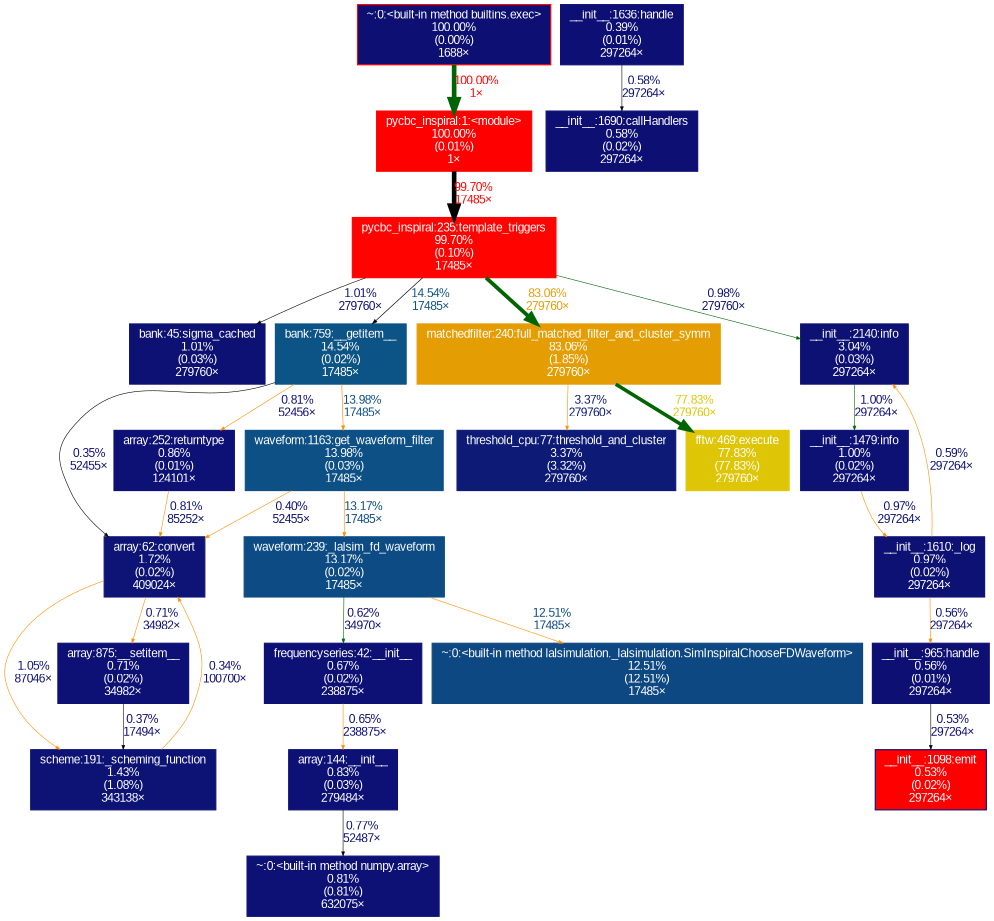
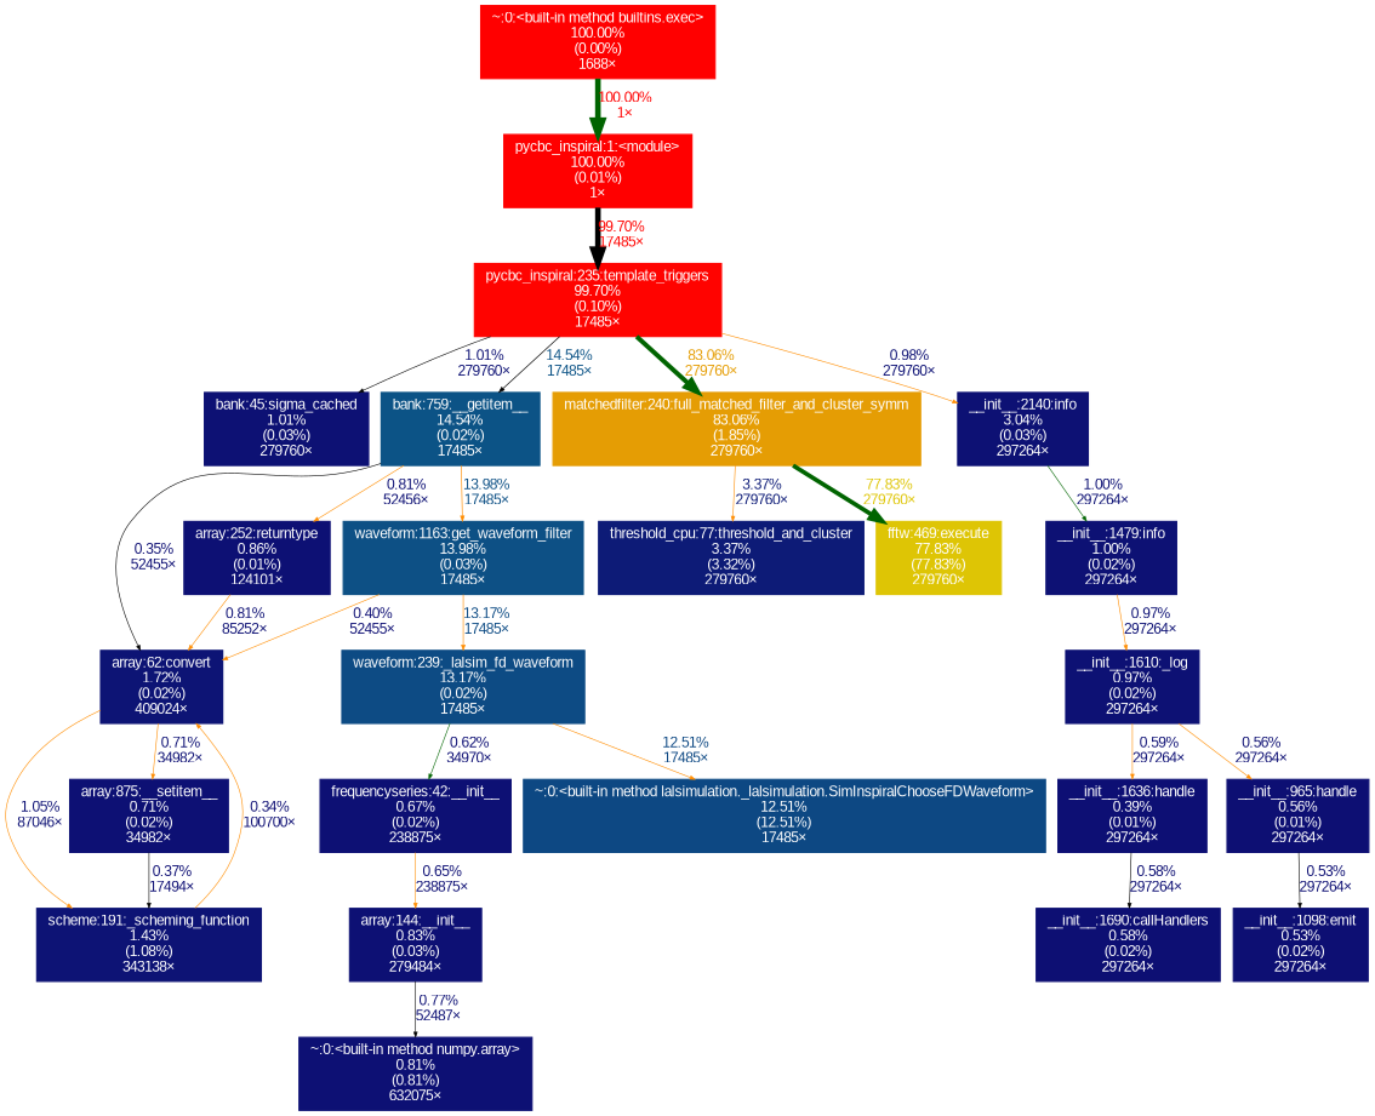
  digraph {
    fontname=Arial
    nodesep=0.125
    ranksep=0.25
    node [color="#0d1074" fontcolor="#ffffff" fontname=Arial fontsize=10.00 shape=box style=filled]
    edge [arrowsize=0.35 color=darkorange fontcolor="#0d1174" fontname=Arial fontsize=10.00 labeldistance=0.50 penwidth=0.50]
    n1 [color="#ff0000" height=0 label="pycbc_inspiral:1:<module>\n100.00%\n(0.01%)\n1×" width=0]
    n2 [color="#ff0300" height=0 label="pycbc_inspiral:235:template_triggers\n99.70%\n(0.10%)\n17485×" width=0]
    n3 [color="#0d1174" height=0 label="bank:45:sigma_cached\n1.01%\n(0.03%)\n279760×" width=0]
    n4 [color="#0c5386" height=0 label="bank:759:__getitem__\n14.54%\n(0.02%)\n17485×" width=0]
    n5 [color="#e59d04" height=0 label="matchedfilter:240:full_matched_filter_and_cluster_symm\n83.06%\n(1.85%)\n279760×" width=0]
    n6 [color="#0d1174" height=0 label="__init__:2140:info\n3.04%\n(0.03%)\n297264×" width=0]
    n7 [color="#0d1475" height=0 label="array:62:convert\n1.72%\n(0.02%)\n409024×" width=0]
    n8 [height=0 label="array:252:returntype\n0.86%\n(0.01%)\n124101×" width=0]
    n9 [color="#0d5085" height=0 label="waveform:1163:get_waveform_filter\n13.98%\n(0.03%)\n17485×" width=0]
    n10 [color="#0d1b77" height=0 label="threshold_cpu:77:threshold_and_cluster\n3.37%\n(3.32%)\n279760×" width=0]
    n11 [color="#dec505" height=0 label="fftw:469:execute\n77.83%\n(77.83%)\n279760×" width=0]
    n12 [color="#0d1174" height=0 label="__init__:1479:info\n1.00%\n(0.02%)\n297264×" width=0]
    n13 [height=0 label="~:0:<built-in method numpy.array>\n0.81%\n(0.81%)\n632075×" width=0]
-   n14 [color="#ff0000" height=0 label="~:0:<built-in method builtins.exec>\n100.00%\n(0.00%)\n1688×" width=0 fillcolor="#0d0f73"]
-   n15 [color="#0d0f73" height=0 label="__init__:1098:emit\n0.53%\n(0.02%)\n297264×" width=0 fillcolor="#ff0000"]
+   n14 [color="#ff0000" height=0 label="~:0:<built-in method builtins.exec>\n100.00%\n(0.00%)\n1688×" width=0]
+   n15 [color="#0d0f73" height=0 label="__init__:1098:emit\n0.53%\n(0.02%)\n297264×" width=0]
    n16 [color="#0d1375" height=0 label="scheme:191:_scheming_function\n1.43%\n(1.08%)\n343138×" width=0]
    n17 [height=0 label="array:875:__setitem__\n0.71%\n(0.02%)\n34982×" width=0]
    n18 [height=0 label="array:144:__init__\n0.83%\n(0.03%)\n279484×" width=0]
    n19 [color="#0d4b84" height=0 label="waveform:239:_lalsim_fd_waveform\n13.17%\n(0.02%)\n17485×" width=0]
    n20 [height=0 label="frequencyseries:42:__init__\n0.67%\n(0.02%)\n238875×" width=0]
    n21 [color="#0d4883" height=0 label="~:0:<built-in method lalsimulation._lalsimulation.SimInspiralChooseFDWaveform>\n12.51%\n(12.51%)\n17485×" width=0]
    n22 [color="#0d1174" height=0 label="__init__:1610:_log\n0.97%\n(0.02%)\n297264×" width=0]
    n23 [color="#0d0f74" height=0 label="__init__:1636:handle\n0.39%\n(0.01%)\n297264×" width=0]
    n24 [color="#0d0f73" height=0 label="__init__:965:handle\n0.56%\n(0.01%)\n297264×" width=0]
    n25 [color="#0d0f73" height=0 label="__init__:1690:callHandlers\n0.58%\n(0.02%)\n297264×" width=0]
    n1 -> n2 [arrowsize=1.00 color=black fontcolor="#ff0300" label="99.70%\n17485×" labeldistance=3.99 penwidth=3.99]
    n2 -> n3 [color=black label="1.01%\n279760×"]
    n2 -> n4 [arrowsize=0.38 color=black fontcolor="#0c5386" label="14.54%\n17485×" labeldistance=0.58 penwidth=0.58]
    n2 -> n5 [arrowsize=0.91 color=darkgreen fontcolor="#e59d04" label="83.06%\n279760×" labeldistance=3.32 penwidth=3.32]
-   n2 -> n6 [color=darkgreen label="0.98%\n279760×"]
+   n2 -> n6 [label="0.98%\n279760×"]
    n4 -> n7 [color=black fontcolor="#0d0e73" label="0.35%\n52455×"]
    n4 -> n8 [fontcolor="#0d1074" label="0.81%\n52456×"]
    n4 -> n9 [arrowsize=0.37 fontcolor="#0d5085" label="13.98%\n17485×" labeldistance=0.56 penwidth=0.56]
    n5 -> n10 [fontcolor="#0d1b77" label="3.37%\n279760×"]
    n5 -> n11 [arrowsize=0.88 color=darkgreen fontcolor="#dec505" label="77.83%\n279760×" labeldistance=3.11 penwidth=3.11]
    n6 -> n12 [color=darkgreen label="1.00%\n297264×"]
    n7 -> n16 [label="1.05%\n87046×"]
    n7 -> n17 [fontcolor="#0d1074" label="0.71%\n34982×"]
    n8 -> n7 [fontcolor="#0d1074" label="0.81%\n85252×"]
    n9 -> n7 [fontcolor="#0d0e73" label="0.40%\n52455×"]
    n9 -> n19 [arrowsize=0.36 fontcolor="#0d4b84" label="13.17%\n17485×" labeldistance=0.53 penwidth=0.53]
    n12 -> n22 [label="0.97%\n297264×"]
    n14 -> n1 [arrowsize=1.00 color=darkgreen fontcolor="#ff0000" label="100.00%\n1×" labeldistance=4.00 penwidth=4.00]
    n16 -> n7 [fontcolor="#0d0e73" label="0.34%\n100700×"]
    n17 -> n16 [color=black fontcolor="#0d0e73" label="0.37%\n17494×"]
    n18 -> n13 [color=black fontcolor="#0d1074" label="0.77%\n52487×"]
    n19 -> n20 [color=darkgreen fontcolor="#0d0f74" label="0.62%\n34970×"]
    n19 -> n21 [fontcolor="#0d4883" label="12.51%\n17485×"]
    n20 -> n18 [fontcolor="#0d0f74" label="0.65%\n238875×"]
-   n22 -> n6 [fontcolor="#0d0f74" label="0.59%\n297264×"]
+   n22 -> n23 [fontcolor="#0d0f74" label="0.59%\n297264×"]
    n22 -> n24 [fontcolor="#0d0f73" label="0.56%\n297264×"]
    n23 -> n25 [color=black fontcolor="#0d0f73" label="0.58%\n297264×"]
    n24 -> n15 [color=black fontcolor="#0d0f73" label="0.53%\n297264×"]
  }
